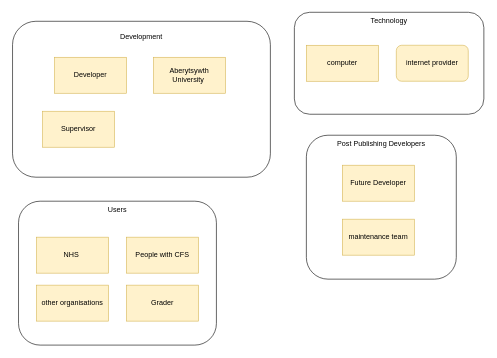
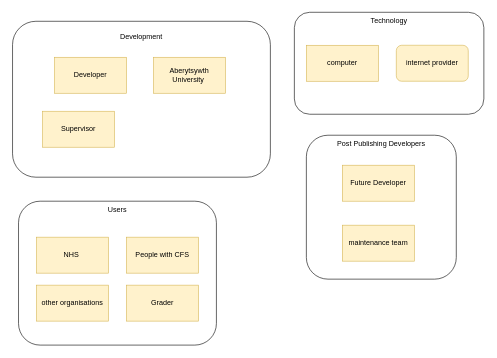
  <mxCell id="0" />
  <mxCell id="1" parent="0" />
  <mxCell id="2" value="Post Publishing Developers" style="rounded=1;whiteSpace=wrap;html=1;verticalAlign=top;" vertex="1" parent="1"><mxGeometry x="510" y="225" width="250" height="240" as="geometry" /></mxCell>
  <mxCell id="3" value="Technology" style="rounded=1;whiteSpace=wrap;html=1;verticalAlign=top;" vertex="1" parent="1"><mxGeometry x="490" y="20" width="316" height="170" as="geometry" /></mxCell>
  <mxCell id="4" value="Users" style="rounded=1;whiteSpace=wrap;html=1;verticalAlign=top;" vertex="1" parent="1"><mxGeometry x="30" y="335" width="330" height="240" as="geometry" /></mxCell>
  <mxCell id="5" value="&lt;p style=&quot;line-height: 120%;&quot;&gt;Development&lt;/p&gt;" style="rounded=1;whiteSpace=wrap;html=1;align=center;verticalAlign=top;" vertex="1" parent="1"><mxGeometry x="20" y="35" width="430" height="260" as="geometry" /></mxCell>
  <mxCell id="6" value="Developer" style="rounded=0;whiteSpace=wrap;html=1;fillColor=#fff2cc;strokeColor=#d6b656;" vertex="1" parent="1"><mxGeometry x="90" y="95" width="120" height="60" as="geometry" /></mxCell>
  <mxCell id="7" value="Supervisor" style="rounded=0;whiteSpace=wrap;html=1;fillColor=#fff2cc;strokeColor=#d6b656;" vertex="1" parent="1"><mxGeometry x="70" y="185" width="120" height="60" as="geometry" /></mxCell>
  <mxCell id="8" value="Grader" style="rounded=0;whiteSpace=wrap;html=1;fillColor=#fff2cc;strokeColor=#d6b656;" vertex="1" parent="1"><mxGeometry x="210" y="475" width="120" height="60" as="geometry" /></mxCell>
  <mxCell id="9" value="Aberytsywth University&amp;nbsp;" style="rounded=0;whiteSpace=wrap;html=1;fillColor=#fff2cc;strokeColor=#d6b656;" vertex="1" parent="1"><mxGeometry x="255" y="95" width="120" height="60" as="geometry" /></mxCell>
  <mxCell id="10" value="NHS&amp;nbsp;" style="rounded=0;whiteSpace=wrap;html=1;fillColor=#fff2cc;strokeColor=#d6b656;" vertex="1" parent="1"><mxGeometry x="60" y="395" width="120" height="60" as="geometry" /></mxCell>
  <mxCell id="11" value="People with CFS" style="rounded=0;whiteSpace=wrap;html=1;fillColor=#fff2cc;strokeColor=#d6b656;" vertex="1" parent="1"><mxGeometry x="210" y="395" width="120" height="60" as="geometry" /></mxCell>
  <mxCell id="12" value="Future Developer" style="rounded=0;whiteSpace=wrap;html=1;fillColor=#fff2cc;strokeColor=#d6b656;" vertex="1" parent="1"><mxGeometry x="570" y="275" width="120" height="60" as="geometry" /></mxCell>
  <mxCell id="13" value="other organisations" style="rounded=0;whiteSpace=wrap;html=1;fillColor=#fff2cc;strokeColor=#d6b656;" vertex="1" parent="1"><mxGeometry x="60" y="475" width="120" height="60" as="geometry" /></mxCell>
  <mxCell id="14" value="computer" style="rounded=0;whiteSpace=wrap;html=1;fillColor=#fff2cc;strokeColor=#d6b656;" vertex="1" parent="1"><mxGeometry x="510" y="75" width="120" height="60" as="geometry" /></mxCell>
  <mxCell id="15" value="internet provider" style="whiteSpace=wrap;html=1;fillColor=#fff2cc;strokeColor=#d6b656;rounded=1;" vertex="1" parent="1"><mxGeometry x="660" y="75" width="120" height="60" as="geometry" /></mxCell>
- <mxCell id="16" value="maintenance team" style="rounded=0;whiteSpace=wrap;html=1;fillColor=#fff2cc;strokeColor=#d6b656;" vertex="1" parent="1"><mxGeometry x="570" y="365" width="120" height="60" as="geometry" /></mxCell>
+ <mxCell id="16" value="maintenance team" style="rounded=0;whiteSpace=wrap;html=1;fillColor=#fff2cc;strokeColor=#d6b656;" vertex="1" parent="1"><mxGeometry x="570" y="375" width="120" height="60" as="geometry" /></mxCell>
